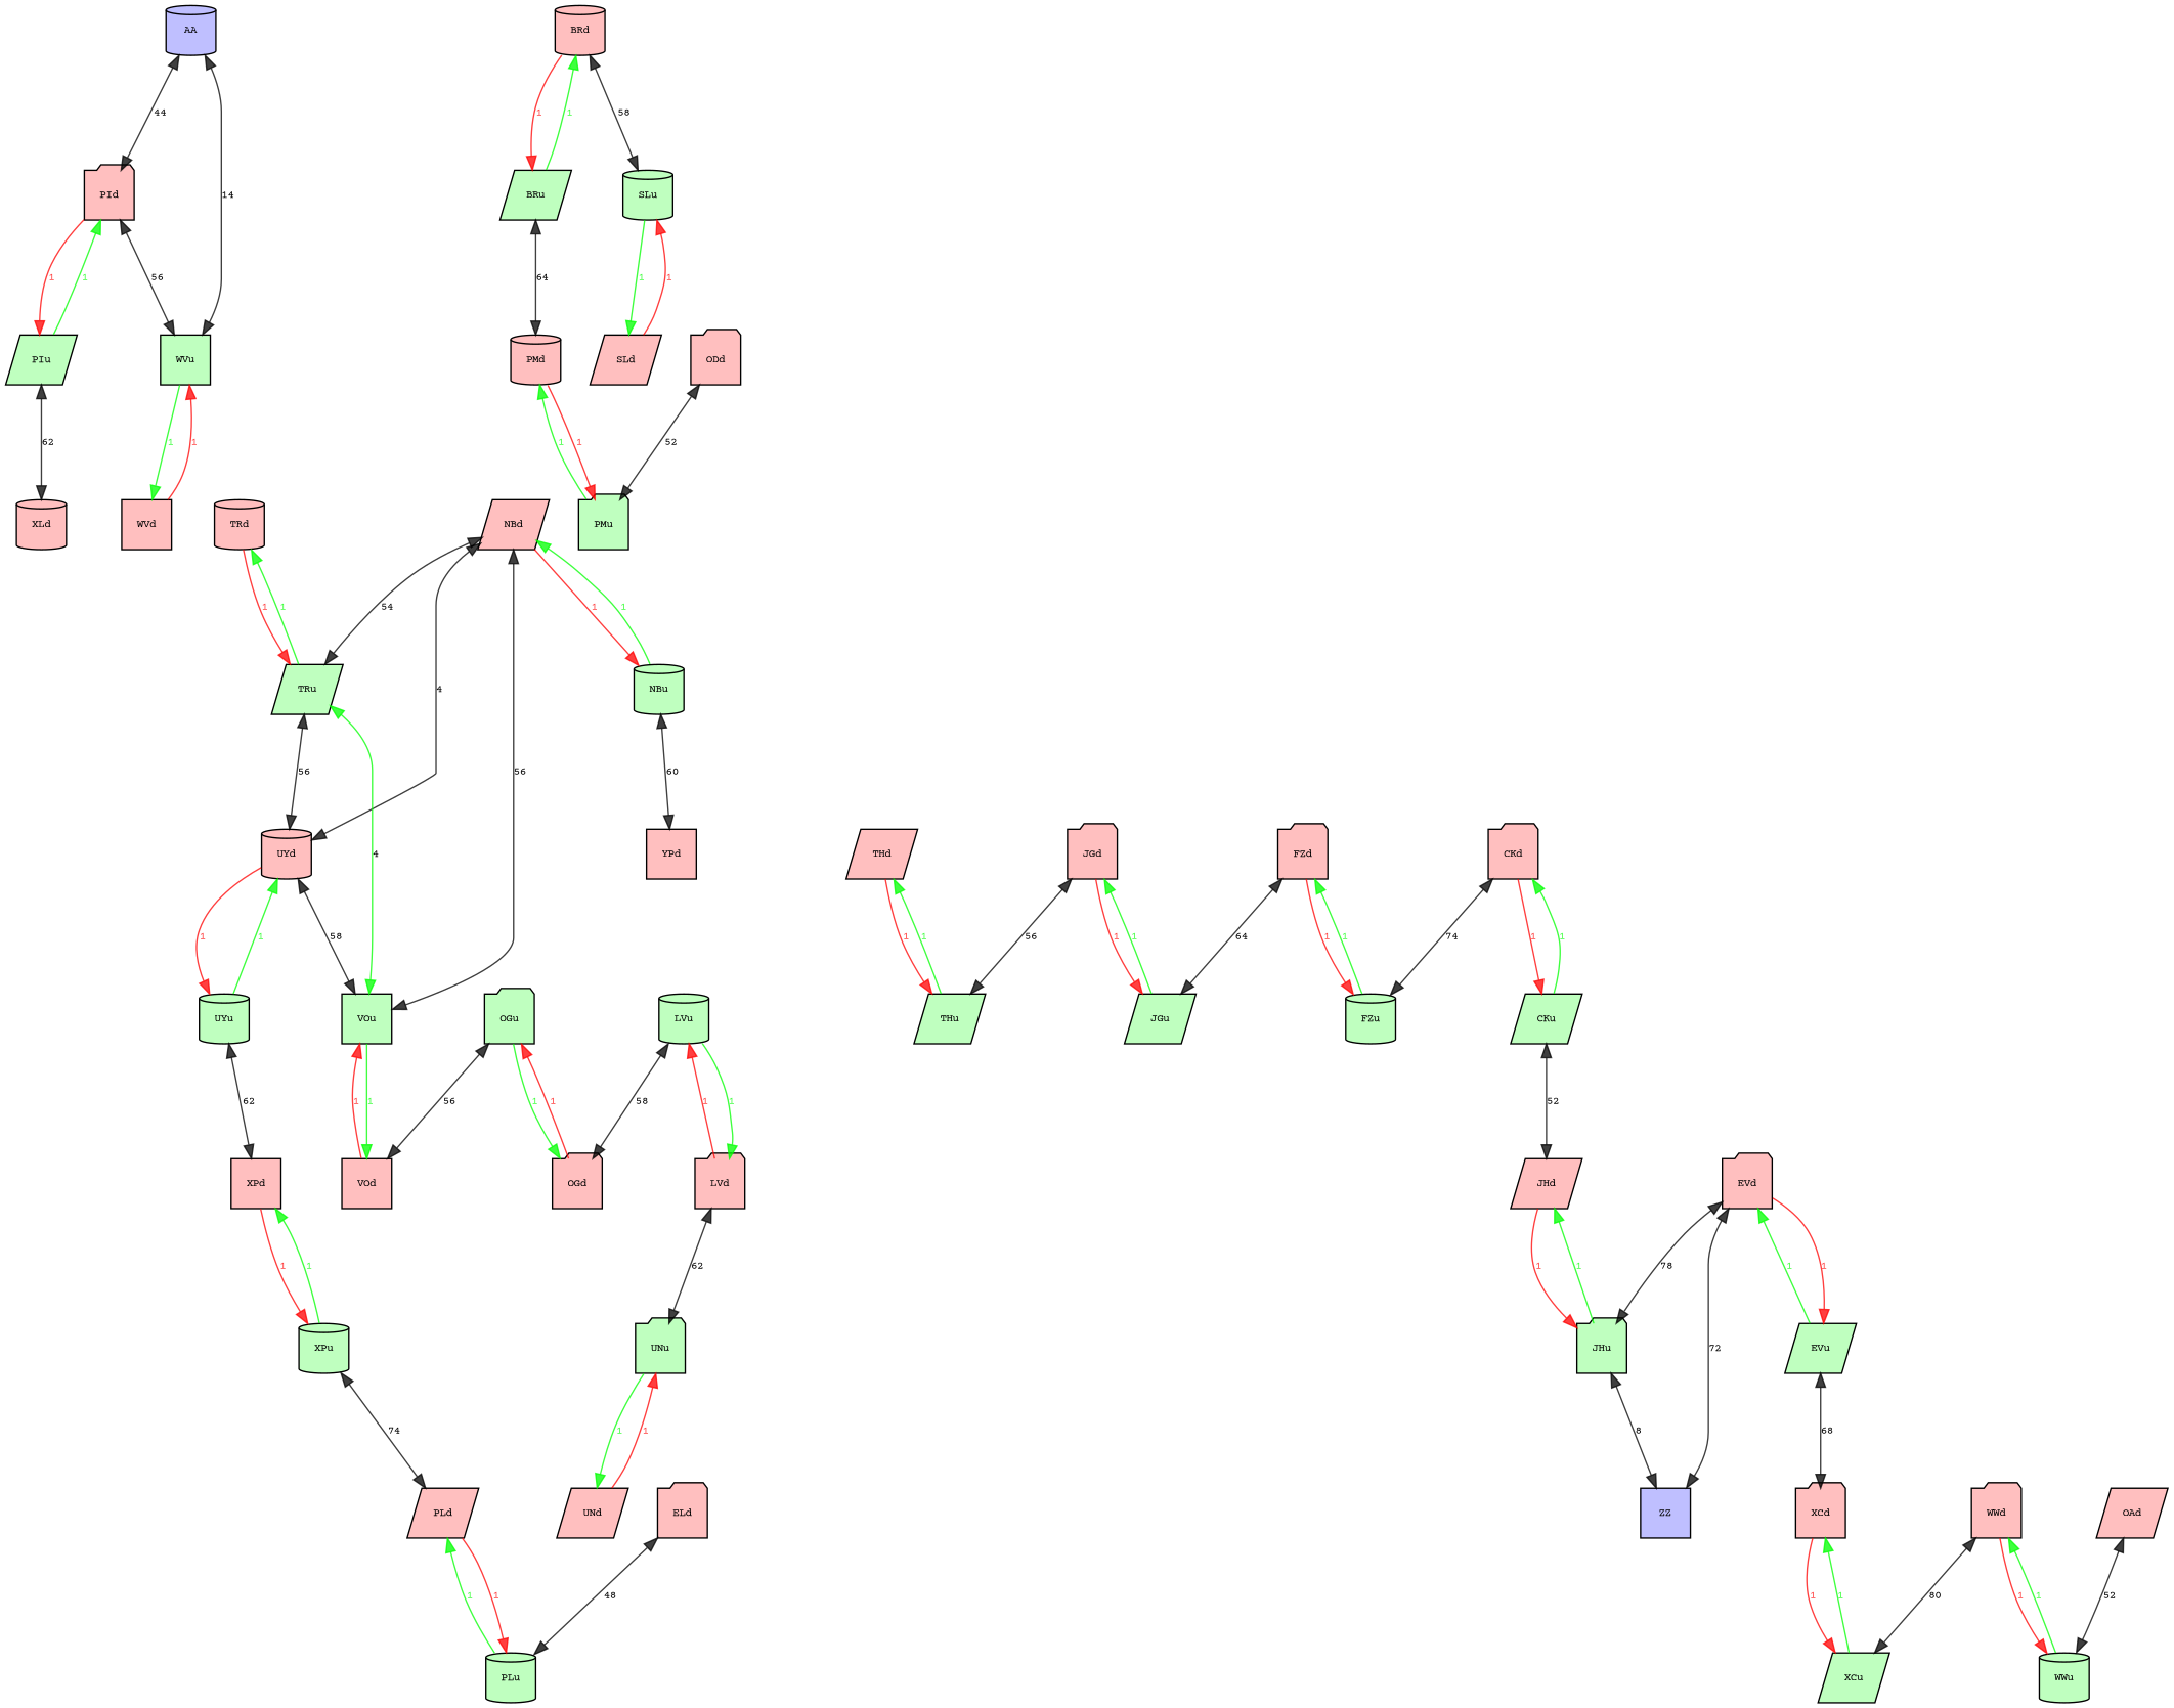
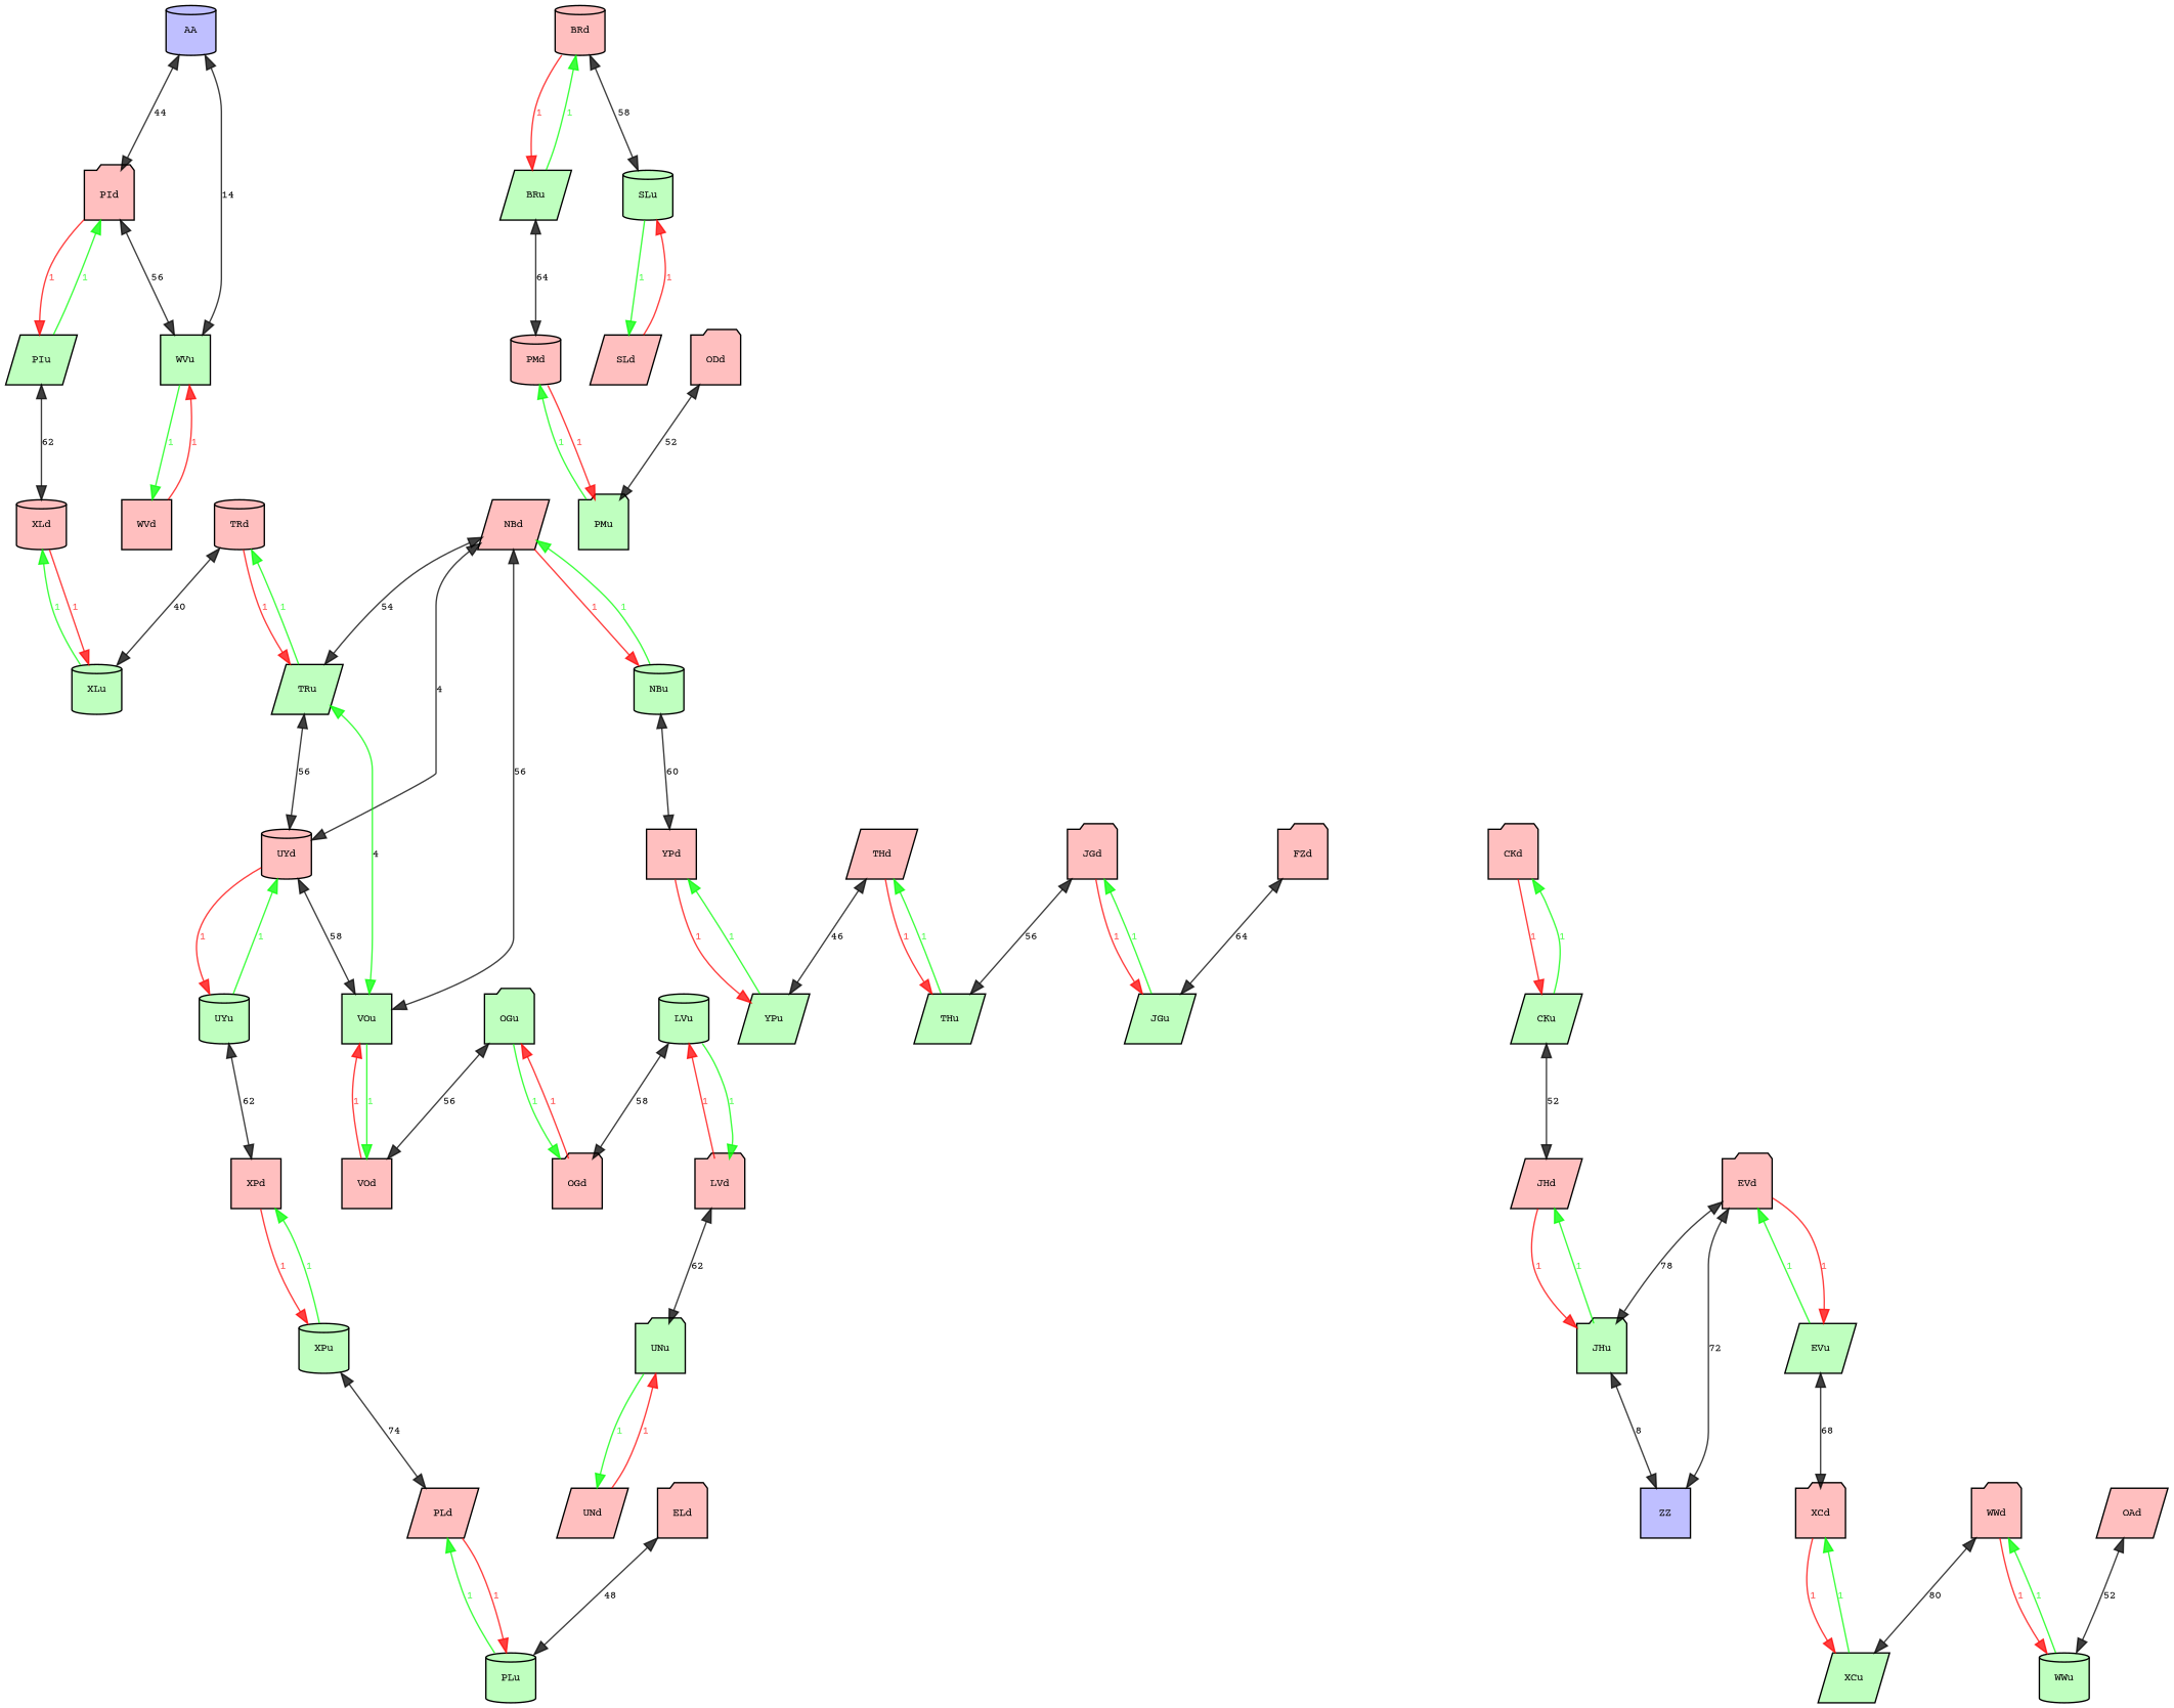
  strict digraph {
    fontname="Courier Prime"
    fontsize=2
    mindist=1
    nodesep=0.3
    node [fillcolor="#FF000040" fontname="Courier Prime" fontsize=8 shape=parallelogram style=filled]
    edge [color="#000000C0" fontcolor="#000000FF" fontname="Courier Prime" fontsize=8 minlen=2]
    AA [fillcolor="#0000FF40" height=0.5 shape=cylinder width=0.5]
    PId [height=0.5 shape=folder width=0.5]
    PIu [fillcolor="#00FF0040" height=0.5 width=0.5]
    WVu [fillcolor="#00FF0040" height=0.5 shape=box width=0.5]
    ZZ [fillcolor="#0000FF40" height=0.5 shape=box width=0.5]
    BRd [height=0.5 shape=cylinder width=0.5]
    BRu [fillcolor="#00FF0040" height=0.5 width=0.5]
    SLu [fillcolor="#00FF0040" height=0.5 shape=cylinder width=0.5]
    PMd [height=0.5 shape=cylinder width=0.5]
    SLd [height=0.5 width=0.5]
    CKd [height=0.5 shape=folder width=0.5]
    CKu [fillcolor="#00FF0040" height=0.5 width=0.5]
-   FZu [fillcolor="#00FF0040" height=0.5 shape=cylinder width=0.5]
    JHd [height=0.5 width=0.5]
    FZd [height=0.5 shape=folder width=0.5]
    ELd [height=0.5 shape=folder width=0.5]
    PLu [fillcolor="#00FF0040" height=0.5 shape=cylinder width=0.5]
    PLd [height=0.5 width=0.5]
    EVd [height=0.5 shape=folder width=0.5]
    EVu [fillcolor="#00FF0040" height=0.5 width=0.5]
    JHu [fillcolor="#00FF0040" height=0.5 shape=folder width=0.5]
    XCd [height=0.5 shape=folder width=0.5]
    JGu [fillcolor="#00FF0040" height=0.5 width=0.5]
    JGd [height=0.5 shape=folder width=0.5]
    THu [fillcolor="#00FF0040" height=0.5 width=0.5]
    THd [height=0.5 width=0.5]
    LVd [height=0.5 shape=folder width=0.5]
    LVu [fillcolor="#00FF0040" height=0.5 shape=cylinder width=0.5]
    UNu [fillcolor="#00FF0040" height=0.5 shape=folder width=0.5]
    OGd [height=0.5 shape=folder width=0.5]
    UNd [height=0.5 width=0.5]
    NBd [height=0.5 width=0.5]
    UYd [height=0.5 shape=cylinder width=0.5]
    NBu [fillcolor="#00FF0040" height=0.5 shape=cylinder width=0.5]
    TRu [fillcolor="#00FF0040" height=0.5 width=0.5]
    VOu [fillcolor="#00FF0040" height=0.5 shape=box width=0.5]
    UYu [fillcolor="#00FF0040" height=0.5 shape=cylinder width=0.5]
    YPd [height=0.5 shape=box width=0.5]
    TRd [height=0.5 shape=cylinder width=0.5]
    VOd [height=0.5 shape=box width=0.5]
    OAd [height=0.5 width=0.5]
    WWu [fillcolor="#00FF0040" height=0.5 shape=cylinder width=0.5]
    WWd [height=0.5 shape=folder width=0.5]
    ODd [height=0.5 shape=folder width=0.5]
    PMu [fillcolor="#00FF0040" height=0.5 shape=folder width=0.5]
    OGu [fillcolor="#00FF0040" height=0.5 shape=folder width=0.5]
    XLd [height=0.5 shape=cylinder width=0.5]
    WVd [height=0.5 shape=box width=0.5]
+   YPu [fillcolor="#00FF0040" height=0.5 width=0.5]
+   XLu [fillcolor="#00FF0040" height=0.5 shape=cylinder width=0.5]
    XPd [height=0.5 shape=box width=0.5]
    XCu [fillcolor="#00FF0040" height=0.5 width=0.5]
    XPu [fillcolor="#00FF0040" height=0.5 shape=cylinder width=0.5]
    AA -> PId [dir=both label=44]
    PId -> PIu [color="#FF0000C0" fontcolor="#FF0000C0" label=1]
    PId -> WVu [dir=both label=56]
    PIu -> PId [color="#00FF00C0" fontcolor="#00FF00C0" label=1]
    PIu -> XLd [dir=both label=62]
    WVu -> AA [dir=both label=14]
    WVu -> WVd [color="#00FF00C0" fontcolor="#00FF00C0" label=1]
    BRd -> BRu [color="#FF0000C0" fontcolor="#FF0000C0" label=1]
    BRd -> SLu [dir=both label=58]
    BRu -> BRd [color="#00FF00C0" fontcolor="#00FF00C0" label=1]
    BRu -> PMd [dir=both label=64]
    SLu -> SLd [color="#00FF00C0" fontcolor="#00FF00C0" label=1]
    PMd -> PMu [color="#FF0000C0" fontcolor="#FF0000C0" label=1]
    SLd -> SLu [color="#FF0000C0" fontcolor="#FF0000C0" label=1]
    CKd -> CKu [color="#FF0000C0" fontcolor="#FF0000C0" label=1]
-   CKd -> FZu [dir=both label=74]
    CKu -> CKd [color="#00FF00C0" fontcolor="#00FF00C0" label=1]
    CKu -> JHd [dir=both label=52]
-   FZu -> FZd [color="#00FF00C0" fontcolor="#00FF00C0" label=1]
    JHd -> JHu [color="#FF0000C0" fontcolor="#FF0000C0" label=1]
-   FZd -> FZu [color="#FF0000C0" fontcolor="#FF0000C0" label=1]
    FZd -> JGu [dir=both label=64]
    ELd -> PLu [dir=both label=48]
    PLu -> PLd [color="#00FF00C0" fontcolor="#00FF00C0" label=1]
    PLd -> PLu [color="#FF0000C0" fontcolor="#FF0000C0" label=1]
    EVd -> ZZ [dir=both label=72]
    EVd -> EVu [color="#FF0000C0" fontcolor="#FF0000C0" label=1]
    EVd -> JHu [dir=both label=78]
    EVu -> EVd [color="#00FF00C0" fontcolor="#00FF00C0" label=1]
    EVu -> XCd [dir=both label=68]
    JHu -> ZZ [dir=both label=8]
    JHu -> JHd [color="#00FF00C0" fontcolor="#00FF00C0" label=1]
    XCd -> XCu [color="#FF0000C0" fontcolor="#FF0000C0" label=1]
    JGu -> JGd [color="#00FF00C0" fontcolor="#00FF00C0" label=1]
    JGd -> JGu [color="#FF0000C0" fontcolor="#FF0000C0" label=1]
    JGd -> THu [dir=both label=56]
    THu -> THd [color="#00FF00C0" fontcolor="#00FF00C0" label=1]
    THd -> THu [color="#FF0000C0" fontcolor="#FF0000C0" label=1]
+   THd -> YPu [dir=both label=46]
    LVd -> LVu [color="#FF0000C0" fontcolor="#FF0000C0" label=1]
    LVd -> UNu [dir=both label=62]
    LVu -> LVd [color="#00FF00C0" fontcolor="#00FF00C0" label=1]
    LVu -> OGd [dir=both label=58]
    UNu -> UNd [color="#00FF00C0" fontcolor="#00FF00C0" label=1]
    OGd -> OGu [color="#FF0000C0" fontcolor="#FF0000C0" label=1]
    UNd -> UNu [color="#FF0000C0" fontcolor="#FF0000C0" label=1]
    NBd -> UYd [dir=both label=4]
    NBd -> NBu [color="#FF0000C0" fontcolor="#FF0000C0" label=1]
    NBd -> TRu [dir=both label=54]
    NBd -> VOu [dir=both label=56]
    UYd -> VOu [dir=both label=58]
    UYd -> UYu [color="#FF0000C0" fontcolor="#FF0000C0" label=1]
    NBu -> NBd [color="#00FF00C0" fontcolor="#00FF00C0" label=1]
    NBu -> YPd [dir=both label=60]
    TRu -> UYd [dir=both label=56]
    TRu -> VOu [color="#00FF00C0" dir=both label=4]
    TRu -> TRd [color="#00FF00C0" fontcolor="#00FF00C0" label=1]
    VOu -> VOd [color="#00FF00C0" fontcolor="#00FF00C0" label=1]
    UYu -> UYd [color="#00FF00C0" fontcolor="#00FF00C0" label=1]
    UYu -> XPd [dir=both label=62]
+   YPd -> YPu [color="#FF0000C0" fontcolor="#FF0000C0" label=1]
    TRd -> TRu [color="#FF0000C0" fontcolor="#FF0000C0" label=1]
+   TRd -> XLu [dir=both label=40]
    VOd -> VOu [color="#FF0000C0" fontcolor="#FF0000C0" label=1]
    OAd -> WWu [dir=both label=52]
    WWu -> WWd [color="#00FF00C0" fontcolor="#00FF00C0" label=1]
    WWd -> WWu [color="#FF0000C0" fontcolor="#FF0000C0" label=1]
    WWd -> XCu [dir=both label=80]
    ODd -> PMu [dir=both label=52]
    PMu -> PMd [color="#00FF00C0" fontcolor="#00FF00C0" label=1]
    OGu -> OGd [color="#00FF00C0" fontcolor="#00FF00C0" label=1]
    OGu -> VOd [dir=both label=56]
+   XLd -> XLu [color="#FF0000C0" fontcolor="#FF0000C0" label=1]
    WVd -> WVu [color="#FF0000C0" fontcolor="#FF0000C0" label=1]
+   YPu -> YPd [color="#00FF00C0" fontcolor="#00FF00C0" label=1]
+   XLu -> XLd [color="#00FF00C0" fontcolor="#00FF00C0" label=1]
    XPd -> XPu [color="#FF0000C0" fontcolor="#FF0000C0" label=1]
    XCu -> XCd [color="#00FF00C0" fontcolor="#00FF00C0" label=1]
    XPu -> PLd [dir=both label=74]
    XPu -> XPd [color="#00FF00C0" fontcolor="#00FF00C0" label=1]
  }
